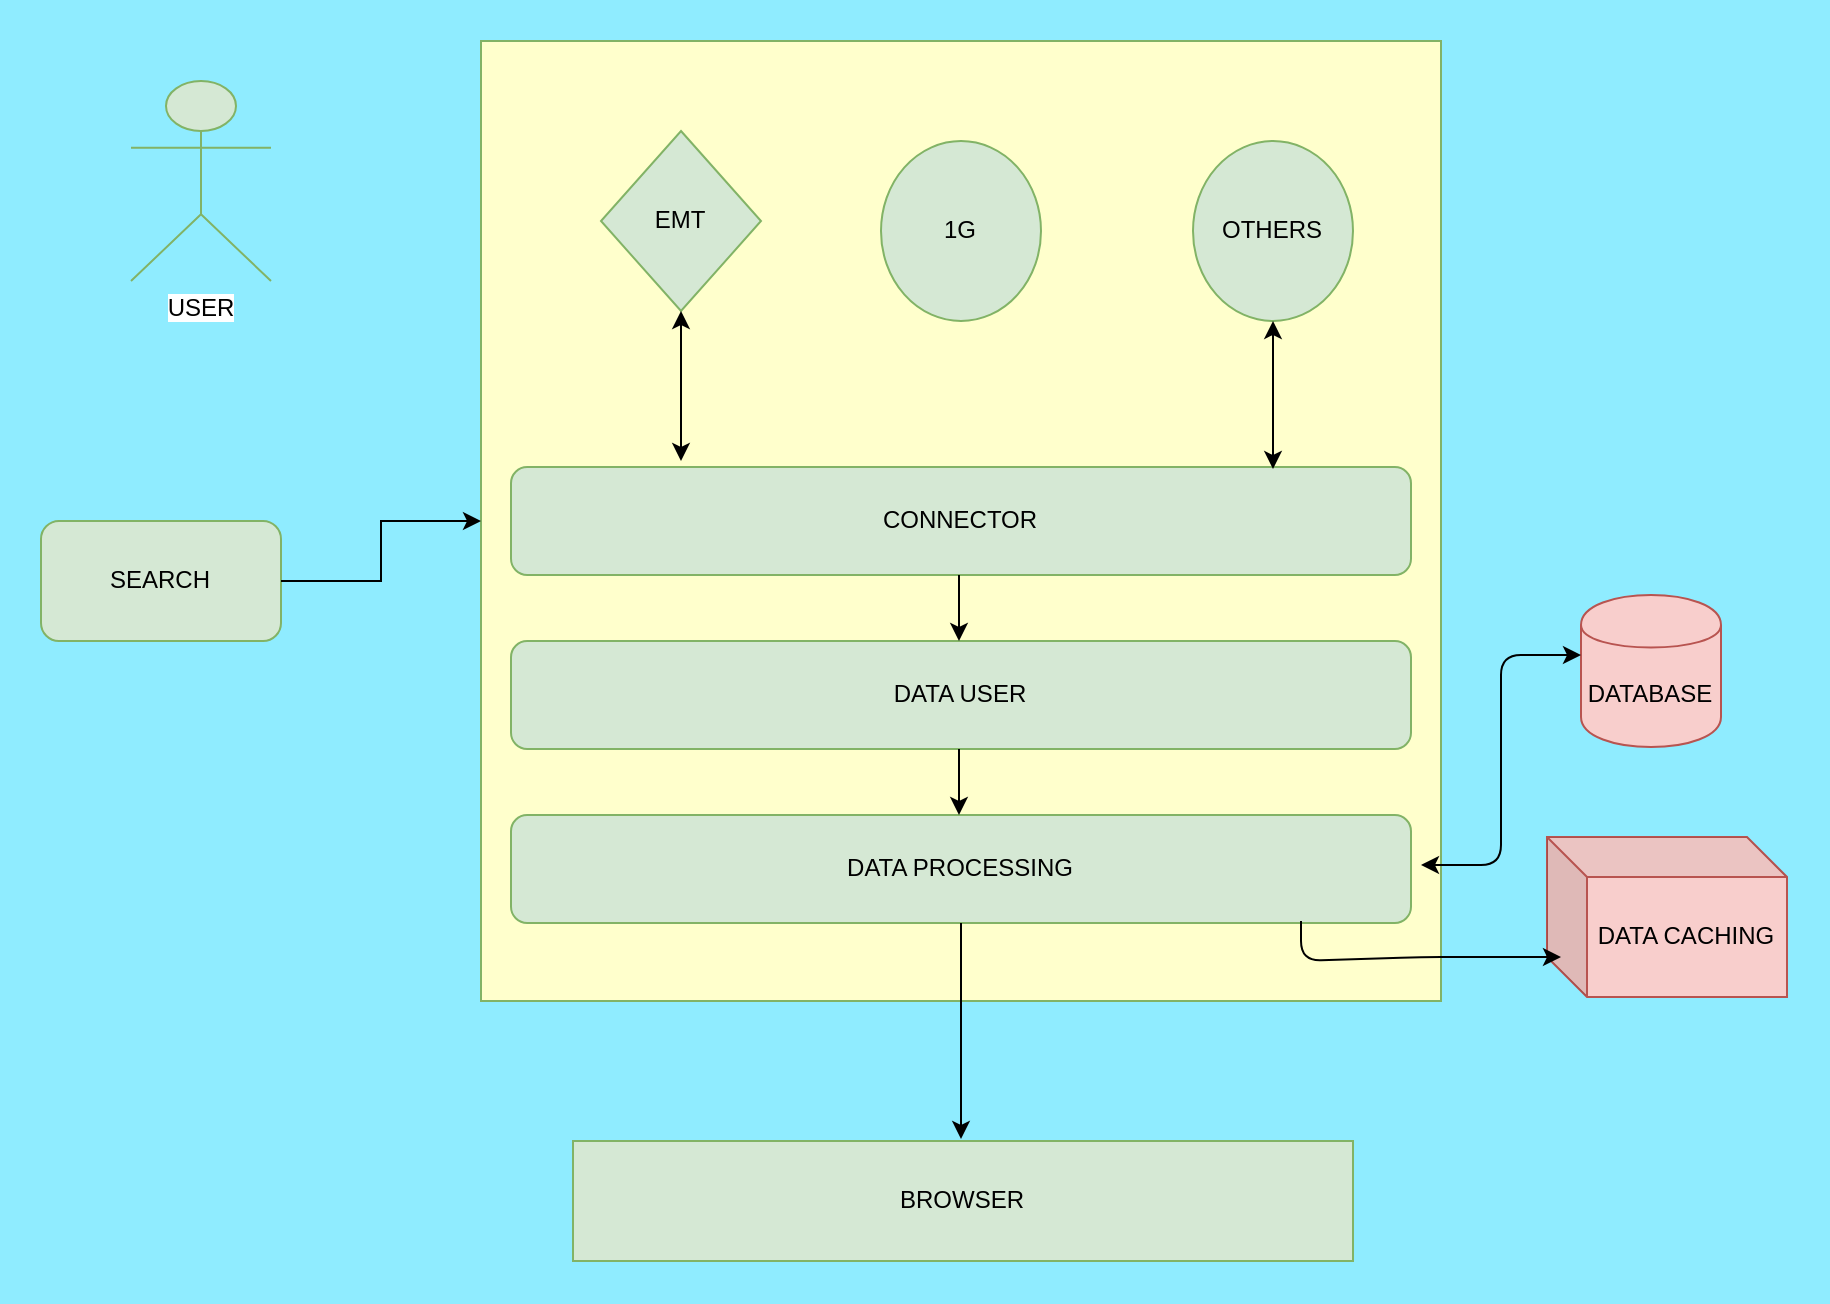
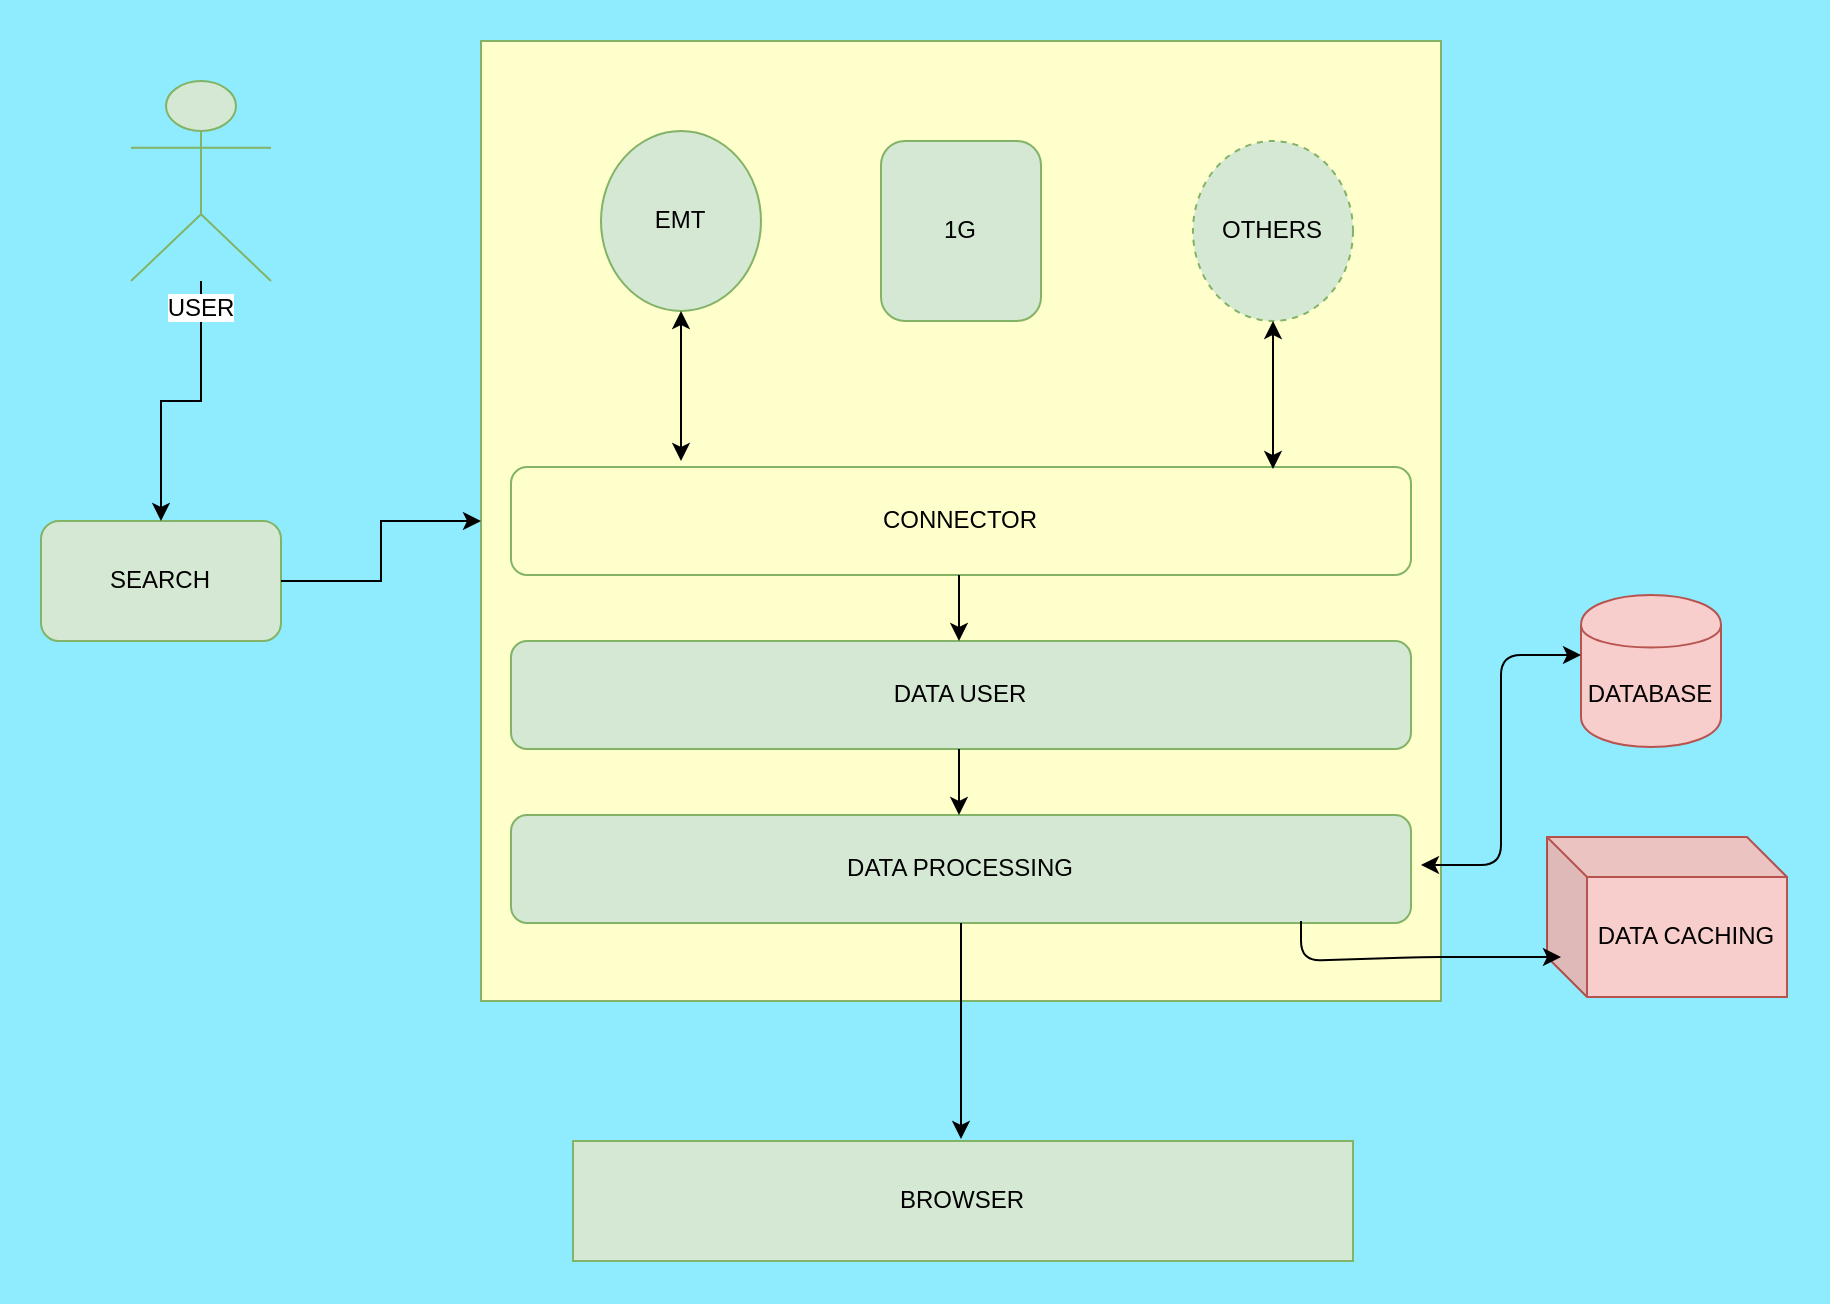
  <mxCell id="0" />
  <mxCell id="1" parent="0" />
  <mxCell id="2" style="edgeStyle=orthogonalEdgeStyle;rounded=0;orthogonalLoop=1;jettySize=auto;html=1;exitX=0;exitY=0.5;exitDx=0;exitDy=0;entryX=0;entryY=0.5;entryDx=0;entryDy=0;" edge="1" parent="1" source="3" target="8"><mxGeometry relative="1" as="geometry" /></mxCell>
  <mxCell id="3" value="" style="whiteSpace=wrap;html=1;aspect=fixed;fillColor=#FFFFCC;strokeColor=#82b366;gradientColor=none;" vertex="1" parent="1"><mxGeometry x="240" y="20" width="480" height="480" as="geometry" /></mxCell>
  <mxCell id="4" value="SEARCH" style="rounded=1;whiteSpace=wrap;html=1;fillColor=#d5e8d4;strokeColor=#82b366;movable=0;resizable=0;rotatable=0;deletable=0;editable=0;connectable=0;" vertex="1" parent="1"><mxGeometry x="20" y="260" width="120" height="60" as="geometry" /></mxCell>
+ <mxCell id="5" value="" style="edgeStyle=orthogonalEdgeStyle;rounded=0;orthogonalLoop=1;jettySize=auto;html=1;movable=0;resizable=0;rotatable=0;deletable=0;editable=0;connectable=0;" edge="1" parent="1" source="6" target="4"><mxGeometry relative="1" as="geometry" /></mxCell>
  <mxCell id="6" value="USER" style="shape=umlActor;verticalLabelPosition=bottom;labelBackgroundColor=#ffffff;verticalAlign=top;html=1;outlineConnect=0;fillColor=#d5e8d4;strokeColor=#82b366;movable=0;resizable=0;rotatable=0;deletable=0;editable=0;connectable=0;" vertex="1" parent="1"><mxGeometry x="65" y="40" width="70" height="100" as="geometry" /></mxCell>
  <mxCell id="7" style="edgeStyle=orthogonalEdgeStyle;rounded=0;orthogonalLoop=1;jettySize=auto;html=1;exitX=1;exitY=0.5;exitDx=0;exitDy=0;movable=0;resizable=0;rotatable=0;deletable=0;editable=0;connectable=0;" edge="1" parent="1" source="4" target="3"><mxGeometry relative="1" as="geometry" /></mxCell>
- <mxCell id="8" value="CONNECTOR" style="rounded=1;whiteSpace=wrap;html=1;fillColor=#d5e8d4;strokeColor=#82b366;" vertex="1" parent="1"><mxGeometry x="255" y="233" width="450" height="54" as="geometry" /></mxCell>
- <mxCell id="9" value="EMT" style="rhombus;whiteSpace=wrap;html=1;fillColor=#d5e8d4;strokeColor=#82b366;movable=0;resizable=0;rotatable=0;deletable=0;editable=0;connectable=0;" vertex="1" parent="1"><mxGeometry x="300" y="65" width="80" height="90" as="geometry" /></mxCell>
- <mxCell id="10" value="1G" style="ellipse;whiteSpace=wrap;html=1;fillColor=#d5e8d4;strokeColor=#82b366;movable=0;resizable=0;rotatable=0;deletable=0;editable=0;connectable=0;" vertex="1" parent="1"><mxGeometry x="440" y="70" width="80" height="90" as="geometry" /></mxCell>
- <mxCell id="11" value="OTHERS" style="ellipse;whiteSpace=wrap;html=1;fillColor=#d5e8d4;strokeColor=#82b366;movable=0;resizable=0;rotatable=0;deletable=0;editable=0;connectable=0;" vertex="1" parent="1"><mxGeometry x="596" y="70" width="80" height="90" as="geometry" /></mxCell>
+ <mxCell id="8" value="CONNECTOR" style="rounded=1;whiteSpace=wrap;html=1;fillColor=#ffffcc;strokeColor=#82b366;" vertex="1" parent="1"><mxGeometry x="255" y="233" width="450" height="54" as="geometry" /></mxCell>
+ <mxCell id="9" value="EMT" style="ellipse;whiteSpace=wrap;html=1;fillColor=#d5e8d4;strokeColor=#82b366;movable=0;resizable=0;rotatable=0;deletable=0;editable=0;connectable=0;" vertex="1" parent="1"><mxGeometry x="300" y="65" width="80" height="90" as="geometry" /></mxCell>
+ <mxCell id="10" value="1G" style="whiteSpace=wrap;html=1;fillColor=#d5e8d4;strokeColor=#82b366;movable=0;resizable=0;rotatable=0;deletable=0;editable=0;connectable=0;rounded=1;" vertex="1" parent="1"><mxGeometry x="440" y="70" width="80" height="90" as="geometry" /></mxCell>
+ <mxCell id="11" value="OTHERS" style="ellipse;whiteSpace=wrap;html=1;fillColor=#d5e8d4;strokeColor=#82b366;movable=0;resizable=0;rotatable=0;deletable=0;editable=0;connectable=0;dashed=1;" vertex="1" parent="1"><mxGeometry x="596" y="70" width="80" height="90" as="geometry" /></mxCell>
  <mxCell id="12" value="" style="endArrow=classic;startArrow=classic;html=1;entryX=0.5;entryY=1;entryDx=0;entryDy=0;movable=0;resizable=0;rotatable=0;deletable=0;editable=0;connectable=0;" edge="1" parent="1" target="9"><mxGeometry width="50" height="50" relative="1" as="geometry"><mxPoint x="340" y="230" as="sourcePoint" /><mxPoint x="350" y="170" as="targetPoint" /><Array as="points" /></mxGeometry></mxCell>
  <mxCell id="13" value="" style="endArrow=classic;startArrow=classic;html=1;entryX=0.5;entryY=1;entryDx=0;entryDy=0;movable=0;resizable=0;rotatable=0;deletable=0;editable=0;connectable=0;" edge="1" parent="1" target="11"><mxGeometry width="50" height="50" relative="1" as="geometry"><mxPoint x="636" y="234" as="sourcePoint" /><mxPoint x="350" y="165" as="targetPoint" /><Array as="points" /></mxGeometry></mxCell>
  <mxCell id="14" value="DATA USER" style="rounded=1;whiteSpace=wrap;html=1;fillColor=#d5e8d4;strokeColor=#82b366;movable=0;resizable=0;rotatable=0;deletable=0;editable=0;connectable=0;" vertex="1" parent="1"><mxGeometry x="255" y="320" width="450" height="54" as="geometry" /></mxCell>
  <mxCell id="15" value="DATA PROCESSING" style="rounded=1;whiteSpace=wrap;html=1;fillColor=#d5e8d4;strokeColor=#82b366;movable=0;resizable=0;rotatable=0;deletable=0;editable=0;connectable=0;" vertex="1" parent="1"><mxGeometry x="255" y="407" width="450" height="54" as="geometry" /></mxCell>
  <mxCell id="16" value="" style="endArrow=classic;html=1;movable=0;resizable=0;rotatable=0;deletable=0;editable=0;connectable=0;" edge="1" parent="1"><mxGeometry width="50" height="50" relative="1" as="geometry"><mxPoint x="479" y="287" as="sourcePoint" /><mxPoint x="479" y="320" as="targetPoint" /></mxGeometry></mxCell>
  <mxCell id="17" value="" style="endArrow=classic;html=1;exitX=0.5;exitY=1;exitDx=0;exitDy=0;entryX=0.5;entryY=0;entryDx=0;entryDy=0;movable=0;resizable=0;rotatable=0;deletable=0;editable=0;connectable=0;" edge="1" parent="1"><mxGeometry width="50" height="50" relative="1" as="geometry"><mxPoint x="479" y="374" as="sourcePoint" /><mxPoint x="479" y="407" as="targetPoint" /></mxGeometry></mxCell>
  <mxCell id="18" value="DATABASE" style="shape=cylinder;whiteSpace=wrap;html=1;boundedLbl=1;backgroundOutline=1;fillColor=#f8cecc;strokeColor=#b85450;movable=0;resizable=0;rotatable=0;deletable=0;editable=0;connectable=0;" vertex="1" parent="1"><mxGeometry x="790" y="297" width="70" height="76" as="geometry" /></mxCell>
  <mxCell id="19" value="DATA CACHING" style="shape=cube;whiteSpace=wrap;html=1;boundedLbl=1;backgroundOutline=1;darkOpacity=0.05;darkOpacity2=0.1;fillColor=#f8cecc;strokeColor=#b85450;movable=0;resizable=0;rotatable=0;deletable=0;editable=0;connectable=0;" vertex="1" parent="1"><mxGeometry x="773" y="418" width="120" height="80" as="geometry" /></mxCell>
  <mxCell id="20" value="" style="endArrow=classic;startArrow=classic;html=1;entryX=0;entryY=0.5;entryDx=0;entryDy=0;movable=0;resizable=0;rotatable=0;deletable=0;editable=0;connectable=0;" edge="1" parent="1"><mxGeometry width="50" height="50" relative="1" as="geometry"><mxPoint x="710" y="432" as="sourcePoint" /><mxPoint x="790" y="327" as="targetPoint" /><Array as="points"><mxPoint x="750" y="432" /><mxPoint x="750" y="327" /></Array></mxGeometry></mxCell>
  <mxCell id="21" value="" style="endArrow=classic;html=1;movable=0;resizable=0;rotatable=0;deletable=0;editable=0;connectable=0;" edge="1" parent="1"><mxGeometry width="50" height="50" relative="1" as="geometry"><mxPoint x="650" y="460" as="sourcePoint" /><mxPoint x="780" y="478" as="targetPoint" /><Array as="points"><mxPoint x="650" y="480" /><mxPoint x="710" y="478" /></Array></mxGeometry></mxCell>
  <mxCell id="22" value="BROWSER" style="rounded=0;whiteSpace=wrap;html=1;fillColor=#d5e8d4;strokeColor=#82b366;movable=0;resizable=0;rotatable=0;deletable=0;editable=0;connectable=0;glass=0;comic=0;shadow=0;" vertex="1" parent="1"><mxGeometry x="286" y="570" width="390" height="60" as="geometry" /></mxCell>
  <mxCell id="23" value="" style="endArrow=classic;html=1;movable=1;resizable=1;rotatable=1;deletable=1;editable=1;connectable=1;" edge="1" parent="1"><mxGeometry width="50" height="50" relative="1" as="geometry"><mxPoint x="480" y="461" as="sourcePoint" /><mxPoint x="480" y="569" as="targetPoint" /></mxGeometry></mxCell>
